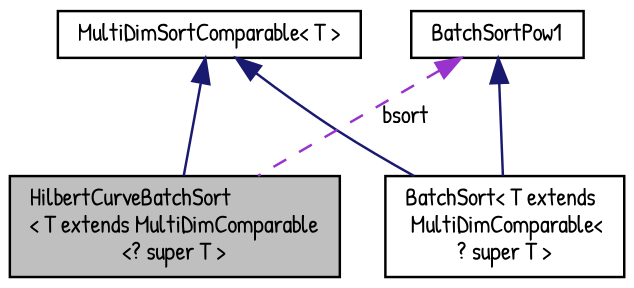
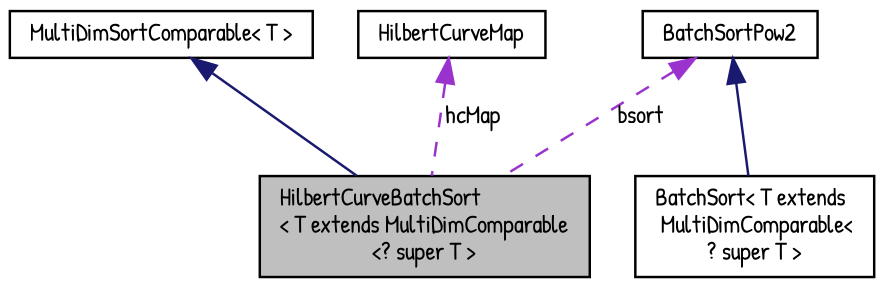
  digraph {
    fontname="Patrick Hand"
    node [color=black fontname="Patrick Hand" fontsize=10 shape=record]
    edge [color=midnightblue dir=back fontname="Patrick Hand" fontsize=10 labelfontname=Helvetica labelfontsize=10 style=solid]
    n1 [fillcolor=grey75 fontcolor=black height=0.2 label="HilbertCurveBatchSort\l\< T extends MultiDimComparable\l\<? super T \>" style=filled width=0.4]
    n2 [height=0.2 label="MultiDimSortComparable\< T \>" width=0.4]
    n3 [height=0.2 label="BatchSort\< T extends\l MultiDimComparable\<\l? super T \>" width=0.4]
-   n4 [height=0.2 label=BatchSortPow1 width=0.4]
+   n4 [height=0.2 label=BatchSortPow2 width=0.4]
+   n5 [height=0.2 label=HilbertCurveMap width=0.4]
    n2 -> n1
-   n2 -> n3
    n4 -> n1 [color=darkorchid3 label=" bsort" style=dashed]
    n4 -> n3
+   n5 -> n1 [color=darkorchid3 label=" hcMap" style=dashed]
  }
